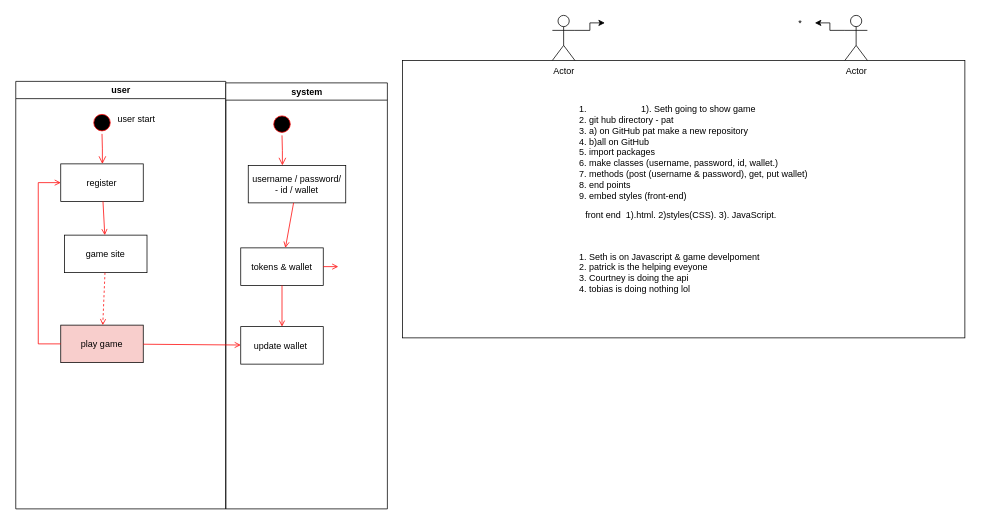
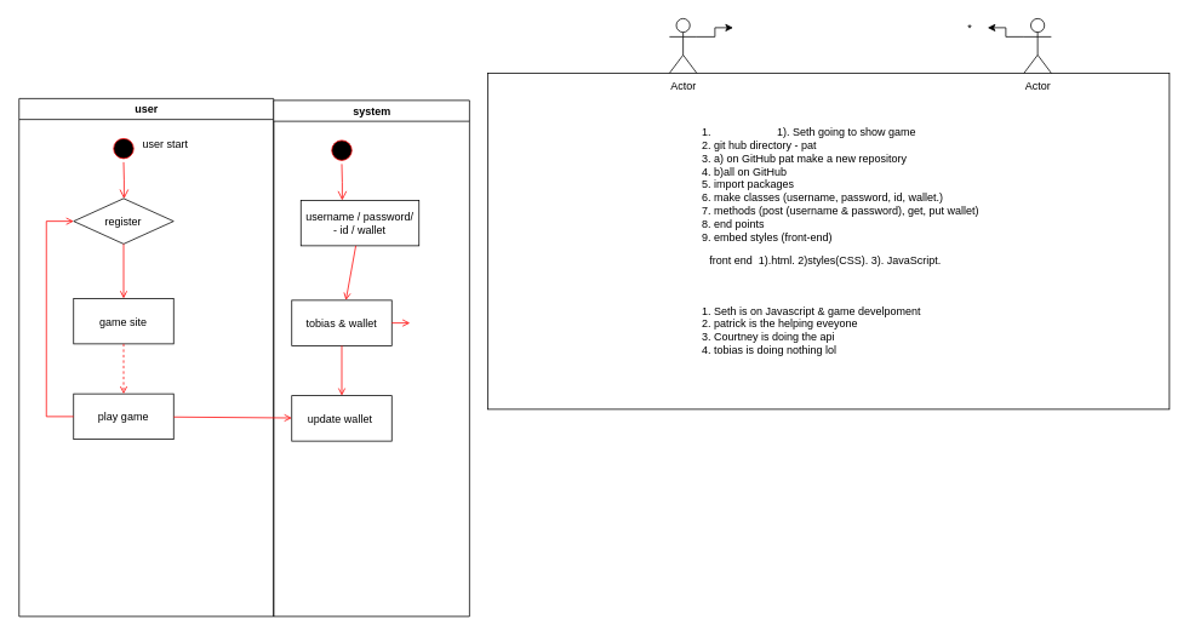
  <mxCell id="0" />
  <mxCell id="1" parent="0" />
  <mxCell id="2" value="user" style="swimlane;whiteSpace=wrap" parent="1" vertex="1"><mxGeometry x="20.5" y="108" width="280" height="570" as="geometry" /></mxCell>
  <mxCell id="3" value="" style="ellipse;shape=startState;fillColor=#000000;strokeColor=#ff0000;" parent="2" vertex="1"><mxGeometry x="100" y="40" width="30" height="30" as="geometry" /></mxCell>
  <mxCell id="4" value="" style="edgeStyle=elbowEdgeStyle;elbow=horizontal;verticalAlign=bottom;endArrow=open;endSize=8;strokeColor=#FF0000;endFill=1;rounded=0" parent="2" source="3" target="5" edge="1"><mxGeometry x="100" y="40" as="geometry"><mxPoint x="115" y="110" as="targetPoint" /></mxGeometry></mxCell>
- <mxCell id="5" value="register" style="" parent="2" vertex="1"><mxGeometry x="60" y="110" width="110" height="50" as="geometry" /></mxCell>
- <mxCell id="6" value="game site" style="" parent="2" vertex="1"><mxGeometry x="65" y="205" width="110" height="50" as="geometry" /></mxCell>
+ <mxCell id="5" value="register" style="rhombus;" parent="2" vertex="1"><mxGeometry x="60" y="110" width="110" height="50" as="geometry" /></mxCell>
+ <mxCell id="6" value="game site" style="" parent="2" vertex="1"><mxGeometry x="60" y="220" width="110" height="50" as="geometry" /></mxCell>
  <mxCell id="7" value="" style="endArrow=open;strokeColor=#FF0000;endFill=1;rounded=0" parent="2" source="5" target="6" edge="1"><mxGeometry relative="1" as="geometry" /></mxCell>
- <mxCell id="8" value="play game" style="fillColor=#f8cecc;" parent="2" vertex="1"><mxGeometry x="60" y="325" width="110" height="50" as="geometry" /></mxCell>
+ <mxCell id="8" value="play game" style="" parent="2" vertex="1"><mxGeometry x="60" y="325" width="110" height="50" as="geometry" /></mxCell>
  <mxCell id="9" value="" style="endArrow=open;strokeColor=#FF0000;endFill=1;rounded=0;dashed=1;" parent="2" source="6" target="8" edge="1"><mxGeometry relative="1" as="geometry" /></mxCell>
  <mxCell id="10" value="" style="edgeStyle=elbowEdgeStyle;elbow=horizontal;strokeColor=#FF0000;endArrow=open;endFill=1;rounded=0" parent="2" source="8" target="5" edge="1"><mxGeometry width="100" height="100" relative="1" as="geometry"><mxPoint x="160" y="290" as="sourcePoint" /><mxPoint x="260" y="190" as="targetPoint" /><Array as="points"><mxPoint x="30" y="250" /></Array></mxGeometry></mxCell>
  <mxCell id="11" value="user start&lt;br&gt;" style="text;html=1;align=center;verticalAlign=middle;resizable=0;points=[];autosize=1;strokeColor=none;" vertex="1" parent="2"><mxGeometry x="125.5" y="40" width="70" height="20" as="geometry" /></mxCell>
  <mxCell id="12" value="system" style="swimlane;whiteSpace=wrap" parent="1" vertex="1"><mxGeometry x="300.5" y="110" width="215.5" height="568" as="geometry" /></mxCell>
  <mxCell id="13" value="" style="ellipse;shape=startState;fillColor=#000000;strokeColor=#ff0000;" parent="12" vertex="1"><mxGeometry x="60" y="40" width="30" height="30" as="geometry" /></mxCell>
  <mxCell id="14" value="" style="edgeStyle=elbowEdgeStyle;elbow=horizontal;verticalAlign=bottom;endArrow=open;endSize=8;strokeColor=#FF0000;endFill=1;rounded=0" parent="12" source="13" target="15" edge="1"><mxGeometry x="40" y="20" as="geometry"><mxPoint x="55" y="90" as="targetPoint" /></mxGeometry></mxCell>
  <mxCell id="15" value="username / password/&#10;- id / wallet" style="" parent="12" vertex="1"><mxGeometry x="30" y="110" width="130" height="50" as="geometry" /></mxCell>
- <mxCell id="16" value="tokens &amp; wallet" style="" parent="12" vertex="1"><mxGeometry x="20" y="220" width="110" height="50" as="geometry" /></mxCell>
+ <mxCell id="16" value="tobias &amp; wallet" style="" parent="12" vertex="1"><mxGeometry x="20" y="220" width="110" height="50" as="geometry" /></mxCell>
  <mxCell id="17" value="" style="endArrow=open;strokeColor=#FF0000;endFill=1;rounded=0" parent="12" source="15" target="16" edge="1"><mxGeometry relative="1" as="geometry" /></mxCell>
  <mxCell id="18" value="update wallet " style="" parent="12" vertex="1"><mxGeometry x="20" y="325" width="110" height="50" as="geometry" /></mxCell>
  <mxCell id="19" value="" style="endArrow=open;strokeColor=#FF0000;endFill=1;rounded=0" parent="12" source="16" target="18" edge="1"><mxGeometry relative="1" as="geometry" /></mxCell>
  <mxCell id="20" value="" style="endArrow=open;strokeColor=#FF0000;endFill=1;rounded=0" parent="12" source="16" edge="1"><mxGeometry relative="1" as="geometry"><mxPoint x="150" y="245" as="targetPoint" /></mxGeometry></mxCell>
  <mxCell id="21" value="" style="endArrow=open;strokeColor=#FF0000;endFill=1;rounded=0" parent="1" source="8" target="18" edge="1"><mxGeometry relative="1" as="geometry" /></mxCell>
  <mxCell id="22" value="&lt;ol&gt;&lt;li&gt;1). Seth going to show game&lt;/li&gt;&lt;li style=&quot;text-align: left&quot;&gt;git hub directory - pat&lt;/li&gt;&lt;li style=&quot;text-align: left&quot;&gt;a) on GitHub pat make a new repository&lt;/li&gt;&lt;li style=&quot;text-align: left&quot;&gt;b)all on GitHub&lt;/li&gt;&lt;li style=&quot;text-align: left&quot;&gt;import packages&lt;/li&gt;&lt;li style=&quot;text-align: left&quot;&gt;make classes (username, password, id, wallet.)&lt;/li&gt;&lt;li style=&quot;text-align: left&quot;&gt;methods (post (username &amp;amp; password), get, put wallet)&lt;/li&gt;&lt;li style=&quot;text-align: left&quot;&gt;end points&amp;nbsp;&amp;nbsp;&lt;/li&gt;&lt;li style=&quot;text-align: left&quot;&gt;embed styles (front-end)&lt;/li&gt;&lt;/ol&gt;&lt;span&gt;front end&amp;nbsp; 1).html. 2)styles(CSS). 3). JavaScript.&amp;nbsp;&amp;nbsp;&lt;br&gt;&lt;br&gt;&lt;br&gt;&lt;ol&gt;&lt;li style=&quot;text-align: left&quot;&gt;Seth is on Javascript &amp;amp; game develpoment&lt;/li&gt;&lt;li style=&quot;text-align: left&quot;&gt;patrick is the helping eveyone&lt;/li&gt;&lt;li style=&quot;text-align: left&quot;&gt;Courtney is doing the api&lt;/li&gt;&lt;li style=&quot;text-align: left&quot;&gt;tobias is doing nothing lol&lt;/li&gt;&lt;/ol&gt;&lt;/span&gt;" style="rounded=0;whiteSpace=wrap;html=1;" vertex="1" parent="1"><mxGeometry x="536" y="80" width="750" height="370" as="geometry" /></mxCell>
  <mxCell id="23" style="edgeStyle=orthogonalEdgeStyle;rounded=0;orthogonalLoop=1;jettySize=auto;html=1;exitX=0;exitY=0.333;exitDx=0;exitDy=0;exitPerimeter=0;" edge="1" parent="1" source="24"><mxGeometry relative="1" as="geometry"><mxPoint x="1086" y="30" as="targetPoint" /><Array as="points"><mxPoint x="1106" y="40" /><mxPoint x="1106" y="30" /><mxPoint x="1086" y="30" /></Array></mxGeometry></mxCell>
  <mxCell id="24" value="Actor" style="shape=umlActor;verticalLabelPosition=bottom;verticalAlign=top;html=1;outlineConnect=0;" vertex="1" parent="1"><mxGeometry x="1126" y="20" width="30" height="60" as="geometry" /></mxCell>
  <mxCell id="25" style="edgeStyle=orthogonalEdgeStyle;rounded=0;orthogonalLoop=1;jettySize=auto;html=1;" edge="1" parent="1" source="26"><mxGeometry relative="1" as="geometry"><mxPoint x="806" y="30" as="targetPoint" /><Array as="points"><mxPoint x="786" y="40" /><mxPoint x="786" y="30" /></Array></mxGeometry></mxCell>
  <mxCell id="26" value="Actor" style="shape=umlActor;verticalLabelPosition=bottom;verticalAlign=top;html=1;outlineConnect=0;" vertex="1" parent="1"><mxGeometry x="736" y="20" width="30" height="60" as="geometry" /></mxCell>
  <mxCell id="27" value="*" style="text;html=1;align=center;verticalAlign=middle;resizable=0;points=[];autosize=1;strokeColor=none;" vertex="1" parent="1"><mxGeometry x="1056" y="20" width="20" height="20" as="geometry" /></mxCell>
